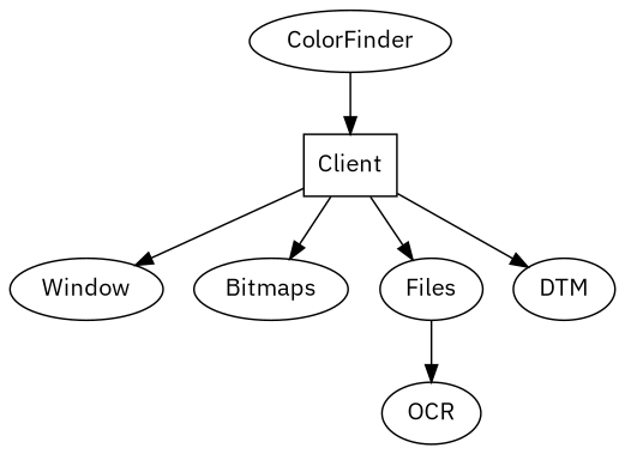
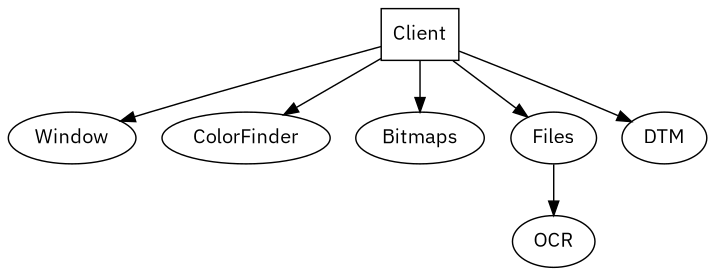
  digraph {
    fontname="IBM Plex Sans"
    node [fontname="IBM Plex Sans"]
    edge [fontname="IBM Plex Sans"]
    Client [shape=box]
    Window
    ColorFinder
    Bitmaps
    Files
    DTM
    OCR
    Client -> Window
-   ColorFinder -> Client
+   Client -> ColorFinder
    Client -> Bitmaps
    Client -> Files
    Client -> DTM
    Files -> OCR
  }
